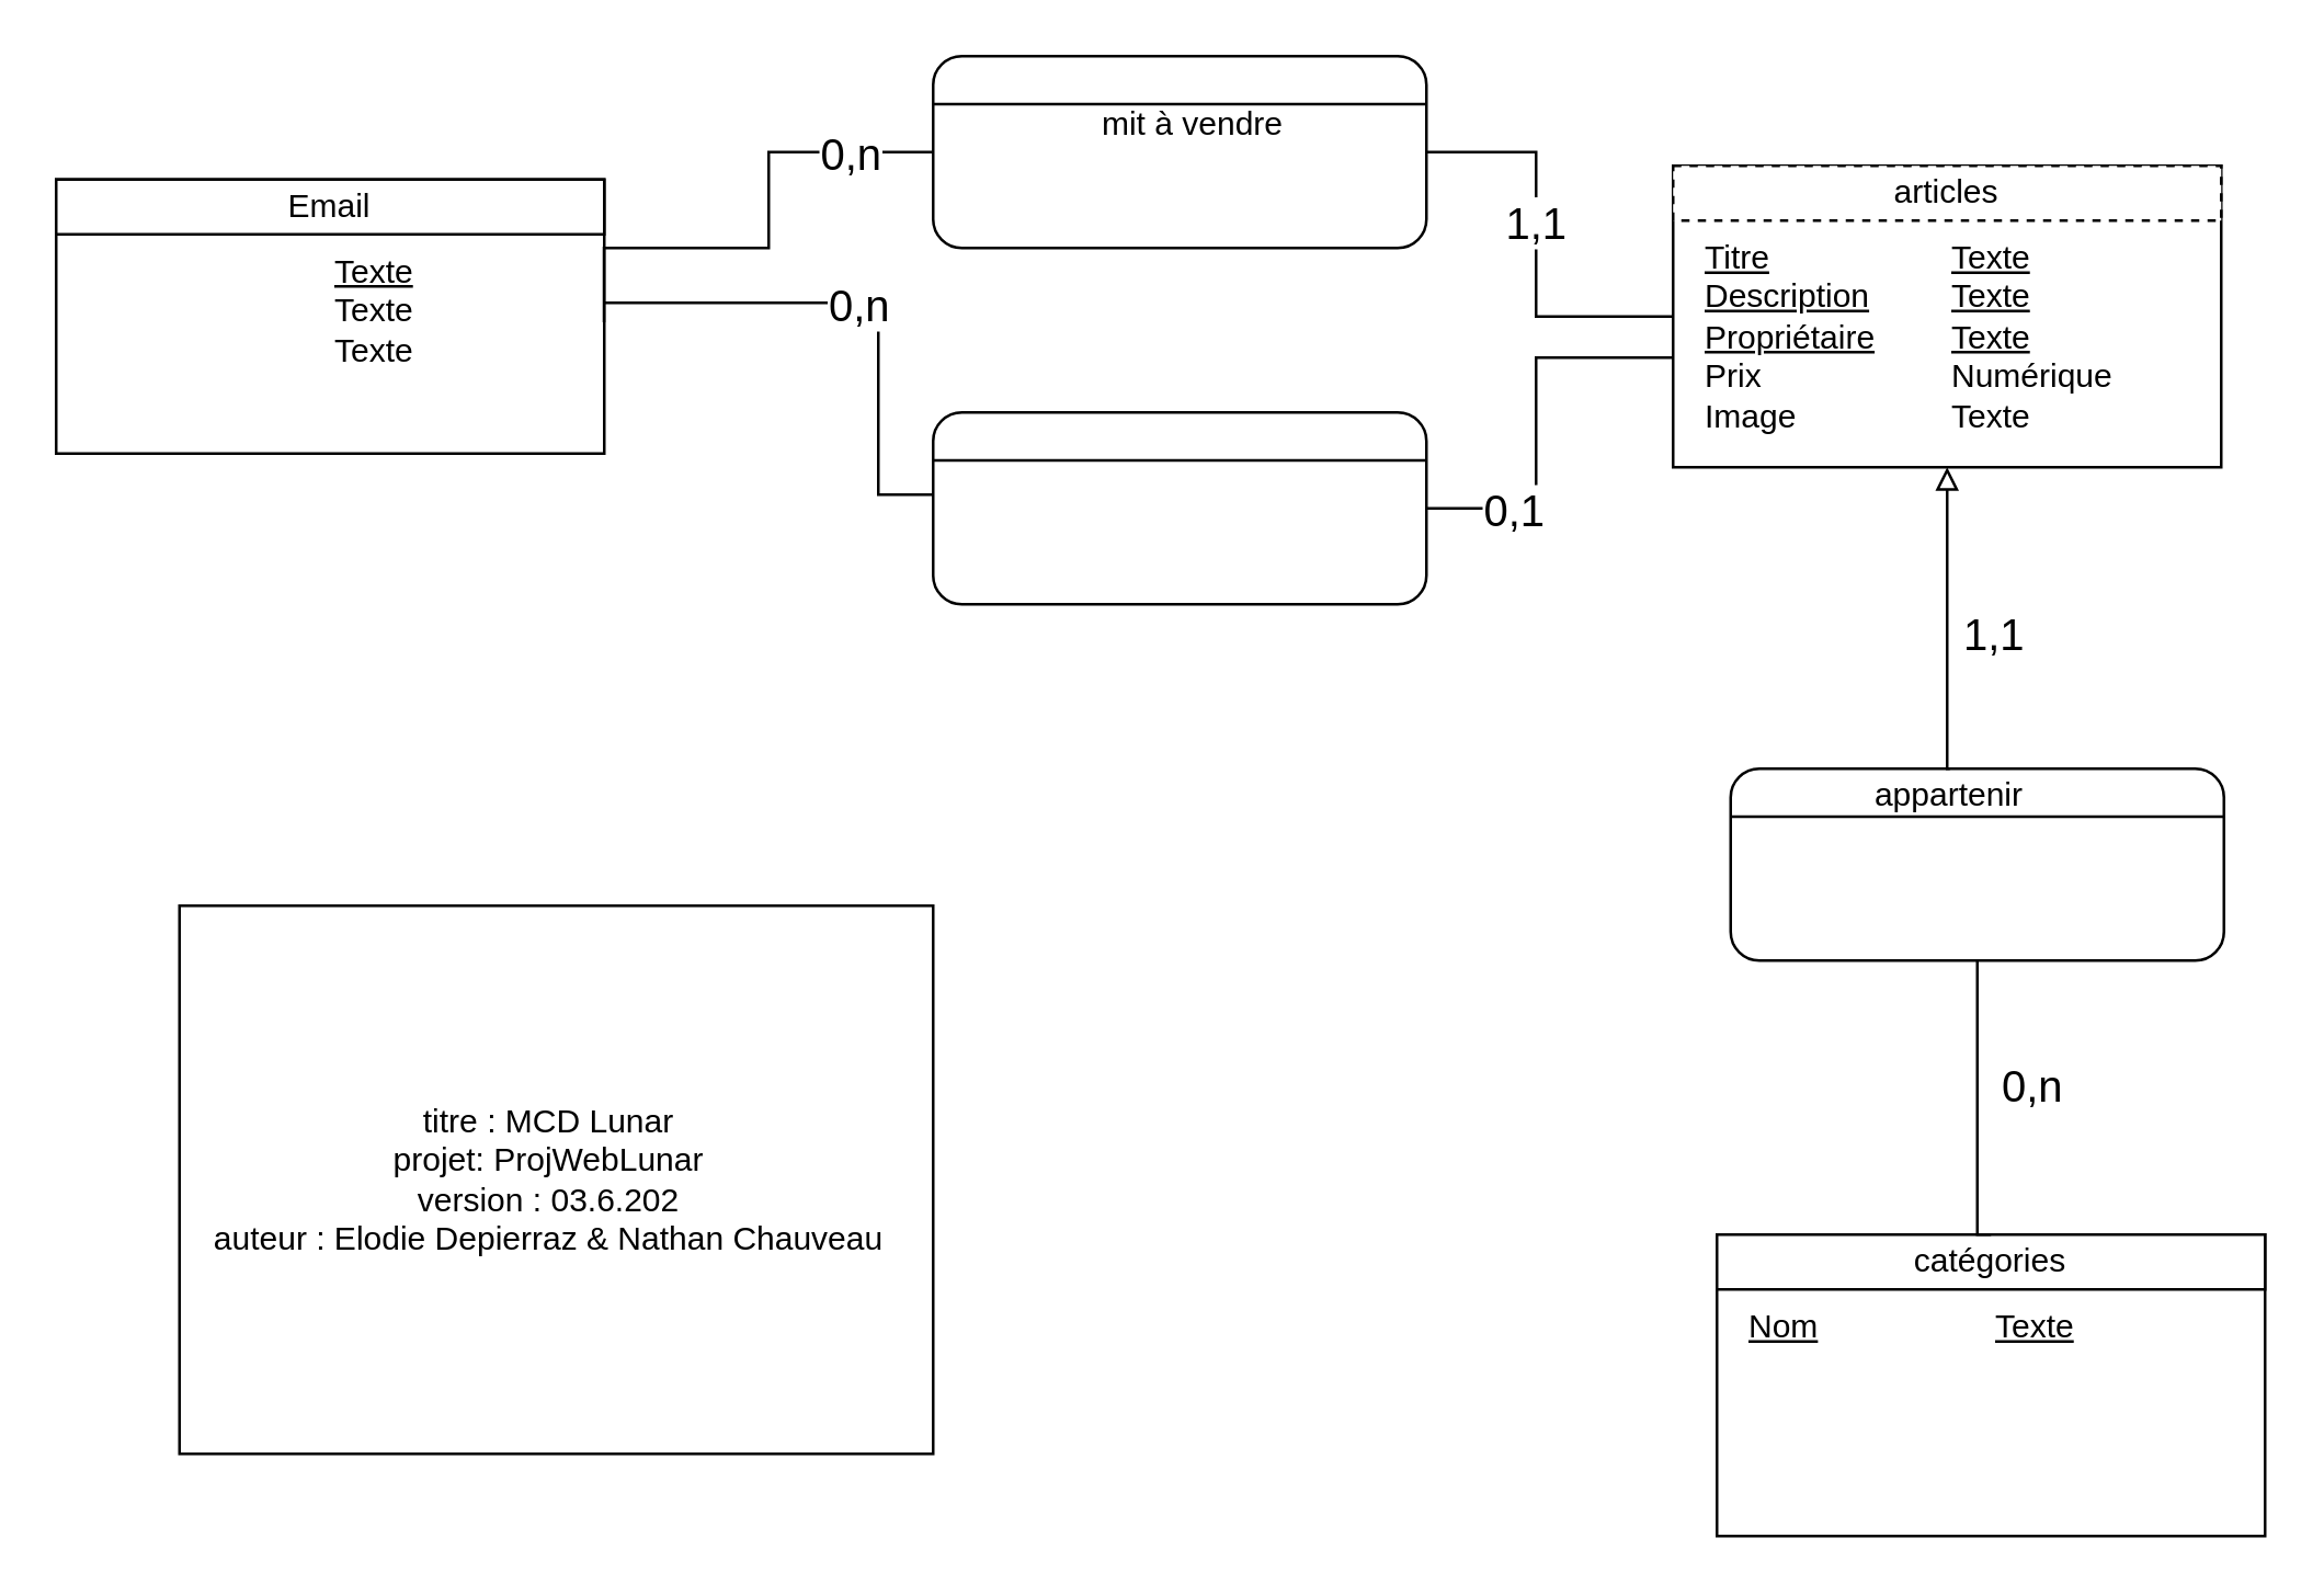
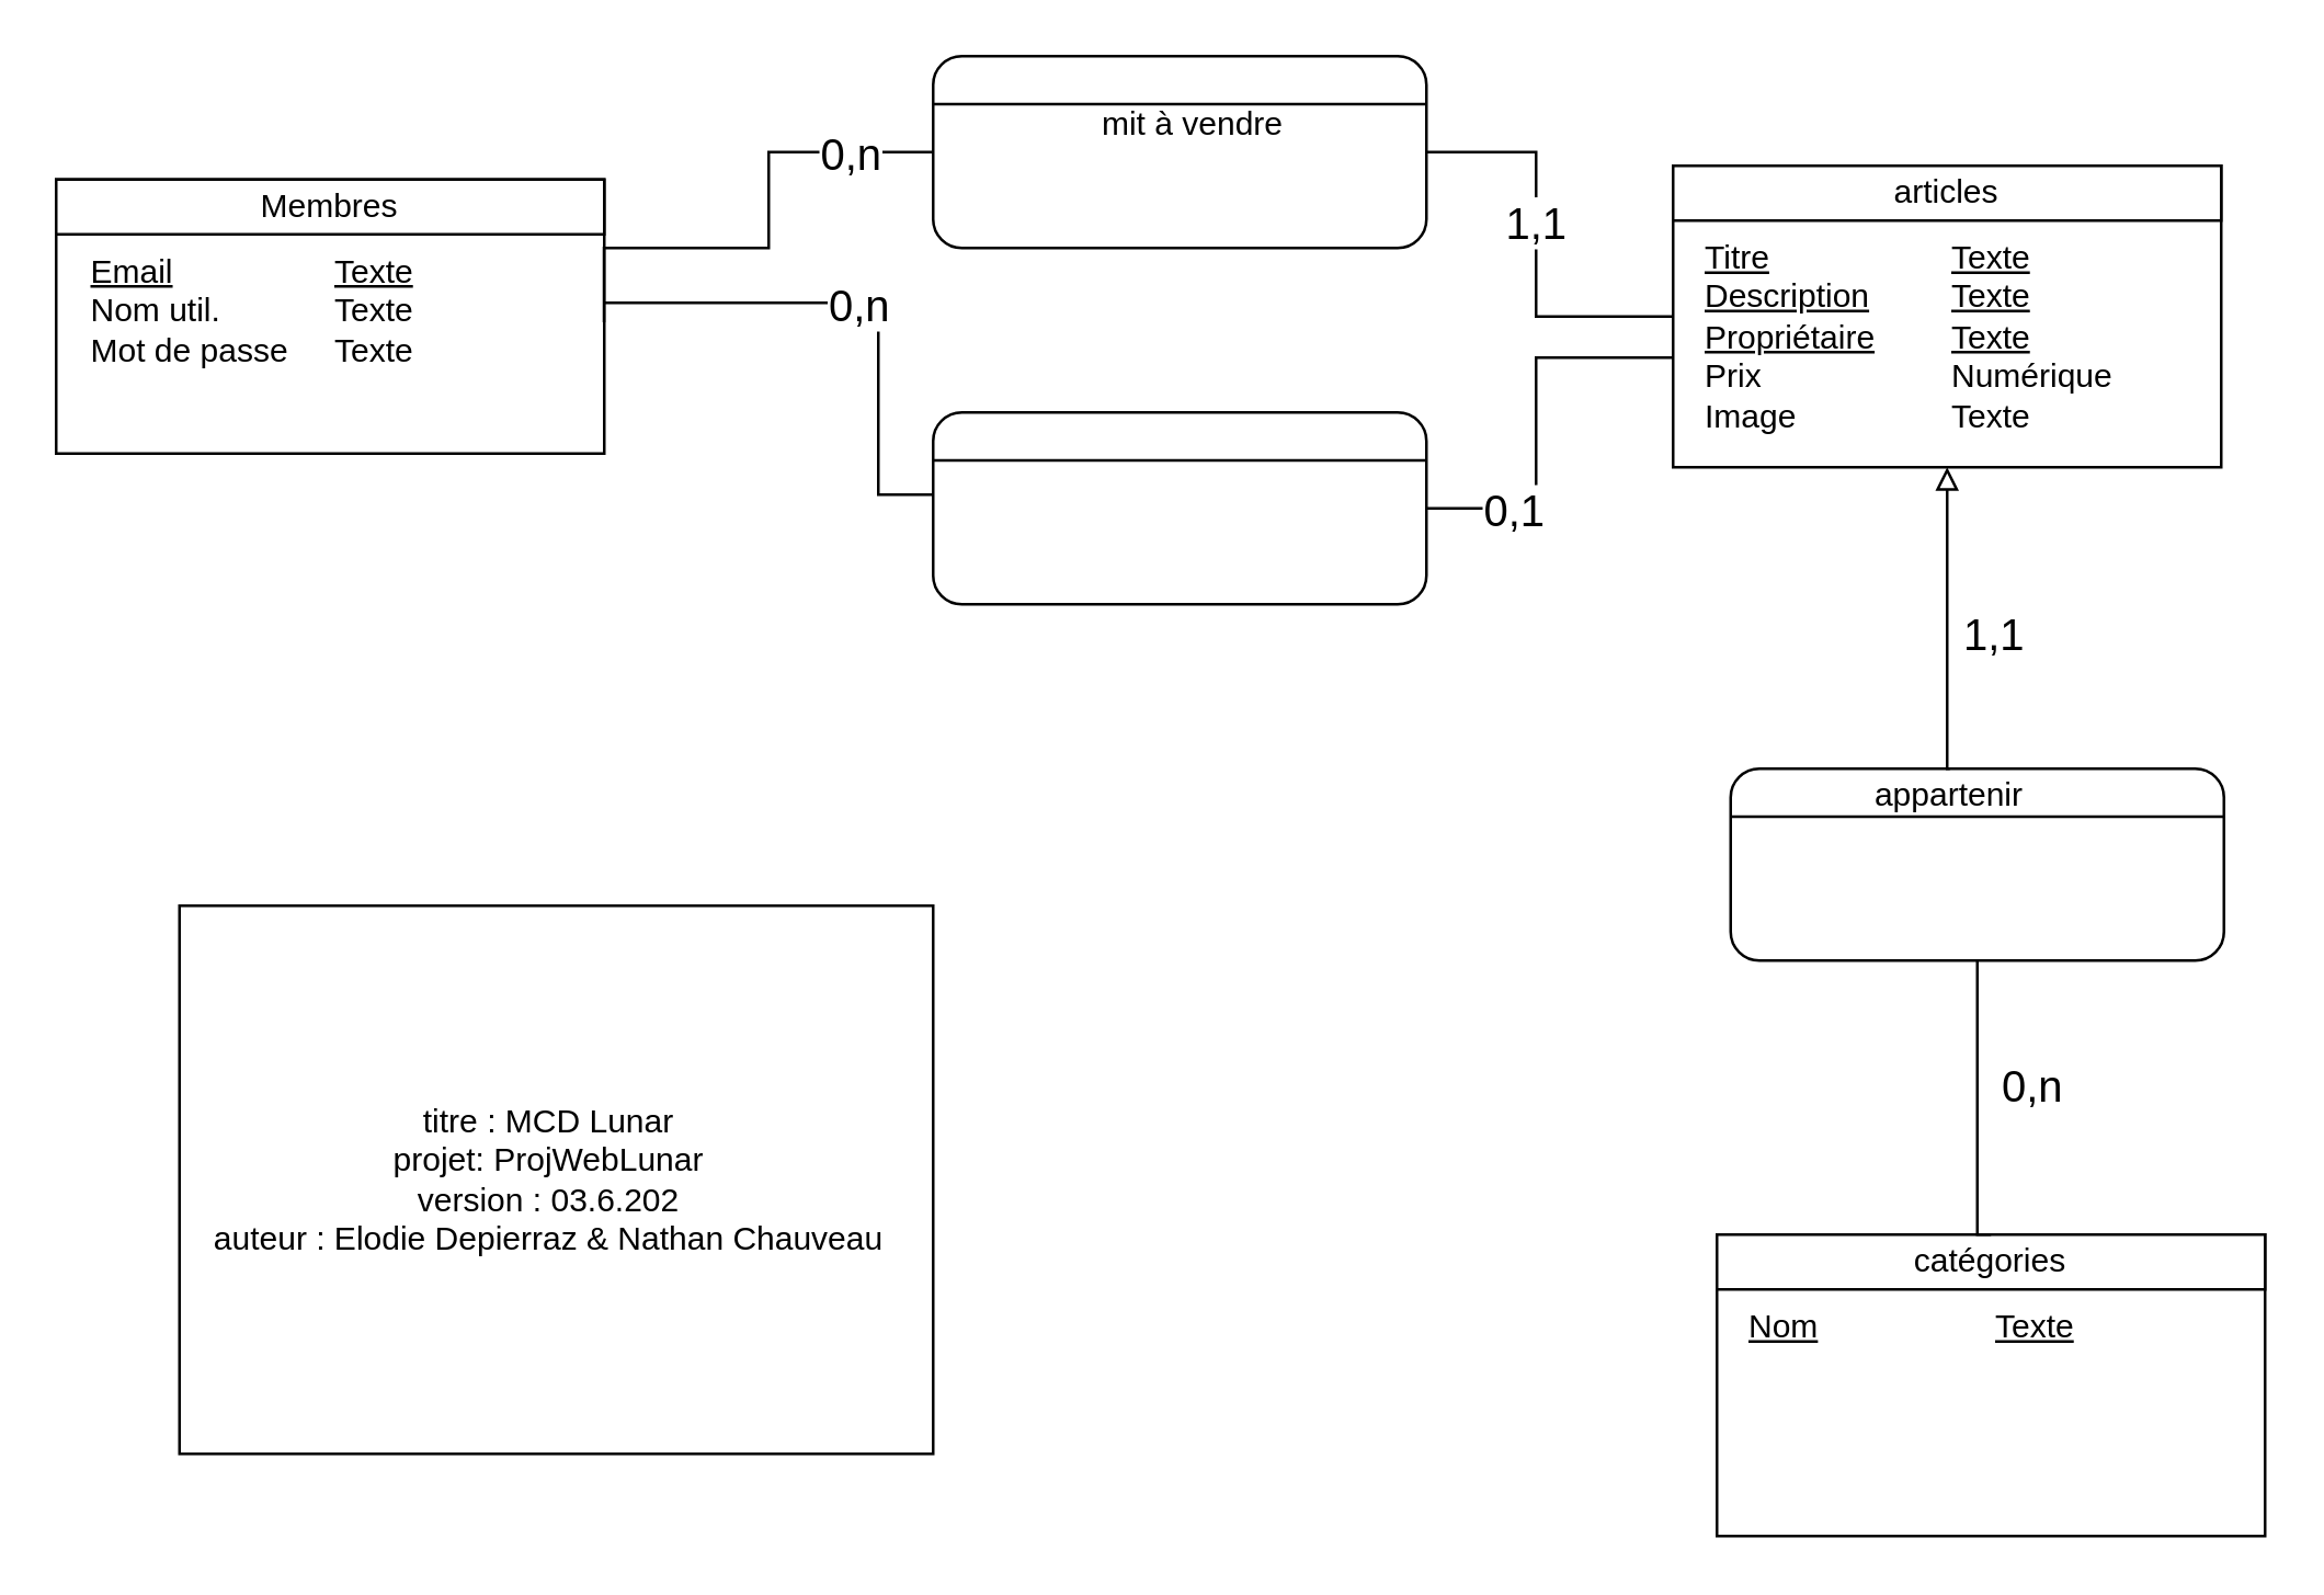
  <mxCell id="0" />
  <mxCell id="1" parent="0" />
  <mxCell id="2" value="&lt;div style=&quot;box-sizing: border-box ; width: 100% ; padding: 2px&quot;&gt;&lt;br&gt;&lt;/div&gt;" style="verticalAlign=top;align=center;overflow=fill;html=1;rounded=0;shadow=0;comic=0;labelBackgroundColor=none;strokeColor=#000000;strokeWidth=1;fillColor=#ffffff;fontFamily=Verdana;fontSize=12;fontColor=#000000;" parent="1" vertex="1"><mxGeometry x="20" y="65" width="200" height="100" as="geometry" /></mxCell>
  <mxCell id="3" value="&lt;div style=&quot;box-sizing: border-box ; width: 100% ; padding: 2px&quot;&gt;&lt;br&gt;&lt;/div&gt;" style="verticalAlign=top;align=center;overflow=fill;html=1;rounded=1;shadow=0;comic=0;labelBackgroundColor=none;strokeColor=#000000;strokeWidth=1;fillColor=#ffffff;fontFamily=Verdana;fontSize=12;fontColor=#000000;" parent="1" vertex="1"><mxGeometry x="340" y="150" width="180" height="70" as="geometry" /></mxCell>
  <mxCell id="4" value="" style="edgeStyle=orthogonalEdgeStyle;rounded=0;orthogonalLoop=1;jettySize=auto;html=1;startArrow=none;startFill=0;endArrow=none;endFill=0;" parent="1" source="6" target="3" edge="1"><mxGeometry relative="1" as="geometry"><Array as="points"><mxPoint x="560" y="130" /><mxPoint x="560" y="185" /></Array></mxGeometry></mxCell>
  <mxCell id="5" value="0,1" style="text;html=1;resizable=0;points=[];align=center;verticalAlign=middle;labelBackgroundColor=#ffffff;fontSize=16;" parent="4" vertex="1" connectable="0"><mxGeometry x="-0.646" relative="1" as="geometry"><mxPoint x="-33" y="55" as="offset" /></mxGeometry></mxCell>
  <mxCell id="6" value="&lt;div style=&quot;box-sizing: border-box ; width: 100% ; padding: 2px&quot;&gt;&lt;br&gt;&lt;/div&gt;" style="verticalAlign=top;align=center;overflow=fill;html=1;rounded=0;shadow=0;comic=0;labelBackgroundColor=none;strokeColor=#000000;strokeWidth=1;fillColor=#ffffff;fontFamily=Verdana;fontSize=12;fontColor=#000000;" parent="1" vertex="1"><mxGeometry x="610" y="60" width="200" height="110" as="geometry" /></mxCell>
- <mxCell id="7" value="Email" style="rounded=0;whiteSpace=wrap;html=1;" parent="1" vertex="1"><mxGeometry x="20" y="65" width="200" height="20" as="geometry" /></mxCell>
- <mxCell id="8" value="articles" style="rounded=0;whiteSpace=wrap;html=1;dashed=1;" parent="1" vertex="1"><mxGeometry x="610" y="60" width="200" height="20" as="geometry" /></mxCell>
+ <mxCell id="7" value="Membres" style="rounded=0;whiteSpace=wrap;html=1;" parent="1" vertex="1"><mxGeometry x="20" y="65" width="200" height="20" as="geometry" /></mxCell>
+ <mxCell id="8" value="articles" style="rounded=0;whiteSpace=wrap;html=1;" parent="1" vertex="1"><mxGeometry x="610" y="60" width="200" height="20" as="geometry" /></mxCell>
+ <mxCell id="9" value="&lt;u&gt;Email&lt;/u&gt;&lt;br&gt;Nom util.&lt;br&gt;Mot de passe" style="text;html=1;strokeColor=none;fillColor=none;align=left;verticalAlign=top;whiteSpace=wrap;rounded=0;" parent="1" vertex="1"><mxGeometry x="31" y="85" width="89" height="80" as="geometry" /></mxCell>
  <mxCell id="10" value="&lt;u&gt;Texte&lt;/u&gt;&lt;br&gt;Texte&lt;br&gt;Texte" style="text;html=1;strokeColor=none;fillColor=none;align=left;verticalAlign=top;whiteSpace=wrap;rounded=0;" parent="1" vertex="1"><mxGeometry x="120" y="85" width="100" height="80" as="geometry" /></mxCell>
  <mxCell id="11" value="&lt;u&gt;Titre&lt;/u&gt;&lt;br&gt;&lt;u&gt;Description&lt;br&gt;Propriétaire&lt;/u&gt;&lt;br&gt;Prix&lt;br&gt;Image" style="text;html=1;strokeColor=none;fillColor=none;align=left;verticalAlign=top;whiteSpace=wrap;rounded=0;" parent="1" vertex="1"><mxGeometry x="620" y="80" width="90" height="90" as="geometry" /></mxCell>
  <mxCell id="12" value="&lt;u&gt;Texte&lt;/u&gt;&lt;br&gt;&lt;u&gt;Texte&lt;br&gt;Texte&lt;br&gt;&lt;/u&gt;Numérique&lt;br&gt;Texte" style="text;html=1;strokeColor=none;fillColor=none;align=left;verticalAlign=top;whiteSpace=wrap;rounded=0;" parent="1" vertex="1"><mxGeometry x="710" y="80" width="100" height="90" as="geometry" /></mxCell>
  <mxCell id="13" value="" style="endArrow=none;html=1;entryX=1;entryY=0.25;entryDx=0;entryDy=0;exitX=0;exitY=0.25;exitDx=0;exitDy=0;" parent="1" source="3" target="3" edge="1"><mxGeometry width="50" height="50" relative="1" as="geometry"><mxPoint x="20" y="130" as="sourcePoint" /><mxPoint x="70" y="80" as="targetPoint" /></mxGeometry></mxCell>
  <mxCell id="14" value="&lt;div style=&quot;box-sizing: border-box ; width: 100% ; padding: 2px&quot;&gt;&lt;br&gt;&lt;/div&gt;" style="verticalAlign=top;align=center;overflow=fill;html=1;rounded=0;shadow=0;comic=0;labelBackgroundColor=none;strokeColor=#000000;strokeWidth=1;fillColor=#ffffff;fontFamily=Verdana;fontSize=12;fontColor=#000000;" parent="1" vertex="1"><mxGeometry x="626" y="450" width="200" height="110" as="geometry" /></mxCell>
  <mxCell id="15" value="catégories" style="rounded=0;whiteSpace=wrap;html=1;" parent="1" vertex="1"><mxGeometry x="626" y="450" width="200" height="20" as="geometry" /></mxCell>
  <mxCell id="16" value="&lt;u&gt;Nom&lt;/u&gt;" style="text;html=1;strokeColor=none;fillColor=none;align=left;verticalAlign=top;whiteSpace=wrap;rounded=0;" parent="1" vertex="1"><mxGeometry x="636" y="470" width="90" height="90" as="geometry" /></mxCell>
  <mxCell id="17" value="&lt;u&gt;Texte&lt;/u&gt;" style="text;html=1;strokeColor=none;fillColor=none;align=left;verticalAlign=top;whiteSpace=wrap;rounded=0;" parent="1" vertex="1"><mxGeometry x="726" y="470" width="100" height="90" as="geometry" /></mxCell>
  <mxCell id="18" value="&lt;div style=&quot;box-sizing: border-box ; width: 100% ; padding: 2px&quot;&gt;&lt;br&gt;&lt;/div&gt;" style="verticalAlign=top;align=center;overflow=fill;html=1;rounded=1;shadow=0;comic=0;labelBackgroundColor=none;strokeColor=#000000;strokeWidth=1;fillColor=#ffffff;fontFamily=Verdana;fontSize=12;fontColor=#000000;" parent="1" vertex="1"><mxGeometry x="631" y="280" width="180" height="70" as="geometry" /></mxCell>
  <mxCell id="19" value="" style="endArrow=none;html=1;entryX=1;entryY=0.25;entryDx=0;entryDy=0;exitX=0;exitY=0.25;exitDx=0;exitDy=0;" parent="1" source="18" target="18" edge="1"><mxGeometry width="50" height="50" relative="1" as="geometry"><mxPoint x="311" y="260" as="sourcePoint" /><mxPoint x="361" y="210" as="targetPoint" /></mxGeometry></mxCell>
  <mxCell id="20" value="appartenir" style="text;html=1;strokeColor=none;fillColor=none;align=center;verticalAlign=middle;whiteSpace=wrap;rounded=0;" parent="1" vertex="1"><mxGeometry x="651" y="280" width="120" height="20" as="geometry" /></mxCell>
  <mxCell id="21" style="edgeStyle=orthogonalEdgeStyle;html=1;labelBackgroundColor=none;startArrow=none;endArrow=none;fontFamily=Verdana;fontSize=12;align=left;exitX=0;exitY=1;exitDx=0;exitDy=0;entryX=0.5;entryY=0;entryDx=0;entryDy=0;startFill=0;endFill=0;rounded=0;" parent="1" target="15" edge="1"><mxGeometry relative="1" as="geometry"><mxPoint x="650" y="394" as="targetPoint" /><mxPoint x="721" y="350" as="sourcePoint" /><Array as="points"><mxPoint x="721" y="450" /></Array></mxGeometry></mxCell>
  <mxCell id="22" value="0,n" style="text;html=1;resizable=0;points=[];align=center;verticalAlign=middle;labelBackgroundColor=#ffffff;direction=south;fontSize=16;" parent="21" vertex="1" connectable="0"><mxGeometry x="-0.77" y="-1" relative="1" as="geometry"><mxPoint x="20" y="33" as="offset" /></mxGeometry></mxCell>
  <mxCell id="23" style="edgeStyle=orthogonalEdgeStyle;html=1;labelBackgroundColor=none;startArrow=none;endArrow=block;fontFamily=Verdana;fontSize=12;align=left;exitX=0.5;exitY=0;exitDx=0;exitDy=0;entryX=0;entryY=1;entryDx=0;entryDy=0;startFill=0;endFill=0;rounded=0;" parent="1" source="20" target="12" edge="1"><mxGeometry relative="1" as="geometry"><mxPoint x="470" y="310" as="targetPoint" /><mxPoint x="340" y="310" as="sourcePoint" /><Array as="points"><mxPoint x="710" y="280" /></Array></mxGeometry></mxCell>
  <mxCell id="24" value="1,1" style="text;html=1;resizable=0;points=[];align=center;verticalAlign=middle;labelBackgroundColor=#ffffff;direction=south;fontSize=16;" parent="23" vertex="1" connectable="0"><mxGeometry x="-0.77" y="-1" relative="1" as="geometry"><mxPoint x="15" y="-38" as="offset" /></mxGeometry></mxCell>
  <mxCell id="25" value="&lt;div style=&quot;box-sizing: border-box ; width: 100% ; padding: 2px&quot;&gt;&lt;br&gt;&lt;/div&gt;" style="verticalAlign=top;align=center;overflow=fill;html=1;rounded=1;shadow=0;comic=0;labelBackgroundColor=none;strokeColor=#000000;strokeWidth=1;fillColor=#ffffff;fontFamily=Verdana;fontSize=12;fontColor=#000000;" parent="1" vertex="1"><mxGeometry x="340" y="20" width="180" height="70" as="geometry" /></mxCell>
  <mxCell id="26" value="" style="endArrow=none;html=1;entryX=1;entryY=0.25;entryDx=0;entryDy=0;exitX=0;exitY=0.25;exitDx=0;exitDy=0;" parent="1" source="25" target="25" edge="1"><mxGeometry width="50" height="50" relative="1" as="geometry"><mxPoint x="40" y="140" as="sourcePoint" /><mxPoint x="90" y="90" as="targetPoint" /></mxGeometry></mxCell>
  <mxCell id="27" value="mit à vendre" style="text;html=1;strokeColor=none;fillColor=none;align=center;verticalAlign=middle;whiteSpace=wrap;rounded=0;" parent="1" vertex="1"><mxGeometry x="375" y="35" width="120" height="20" as="geometry" /></mxCell>
  <mxCell id="28" style="edgeStyle=orthogonalEdgeStyle;html=1;labelBackgroundColor=none;startArrow=none;endArrow=none;fontFamily=Verdana;fontSize=12;align=left;exitX=0.999;exitY=0.401;exitDx=0;exitDy=0;entryX=0;entryY=0.5;entryDx=0;entryDy=0;startFill=0;endFill=0;rounded=0;exitPerimeter=0;" parent="1" source="10" target="25" edge="1"><mxGeometry relative="1" as="geometry"><mxPoint x="360" y="195" as="targetPoint" /><mxPoint x="230" y="125" as="sourcePoint" /><Array as="points"><mxPoint x="220" y="90" /><mxPoint x="280" y="90" /><mxPoint x="280" y="55" /></Array></mxGeometry></mxCell>
  <mxCell id="29" value="0,n" style="text;html=1;resizable=0;points=[];align=center;verticalAlign=middle;labelBackgroundColor=#ffffff;direction=south;fontSize=16;" parent="28" vertex="1" connectable="0"><mxGeometry x="-0.77" y="-1" relative="1" as="geometry"><mxPoint x="89" y="-41" as="offset" /></mxGeometry></mxCell>
  <mxCell id="30" value="" style="edgeStyle=orthogonalEdgeStyle;rounded=0;orthogonalLoop=1;jettySize=auto;html=1;startArrow=none;startFill=0;endArrow=none;endFill=0;exitX=1;exitY=0.5;exitDx=0;exitDy=0;entryX=0;entryY=0.5;entryDx=0;entryDy=0;" parent="1" source="25" target="6" edge="1"><mxGeometry relative="1" as="geometry"><mxPoint x="620" y="125.059" as="sourcePoint" /><mxPoint x="560" y="115" as="targetPoint" /><Array as="points"><mxPoint x="560" y="55" /><mxPoint x="560" y="115" /></Array></mxGeometry></mxCell>
  <mxCell id="31" value="1,1" style="text;html=1;resizable=0;points=[];align=center;verticalAlign=middle;labelBackgroundColor=#ffffff;fontSize=16;" parent="30" vertex="1" connectable="0"><mxGeometry x="-0.646" relative="1" as="geometry"><mxPoint x="12" y="25" as="offset" /></mxGeometry></mxCell>
  <mxCell id="32" value="" style="rounded=0;whiteSpace=wrap;html=1;" parent="1" vertex="1"><mxGeometry x="65" y="330" width="275" height="200" as="geometry" /></mxCell>
  <mxCell id="33" value="titre : MCD Lunar&lt;br&gt;projet: ProjWebLunar&lt;br&gt;version : 03.6.202&lt;br&gt;auteur : Elodie Depierraz &amp;amp; Nathan Chauveau" style="text;html=1;strokeColor=none;fillColor=none;align=center;verticalAlign=middle;whiteSpace=wrap;rounded=0;" parent="1" vertex="1"><mxGeometry x="65" y="330" width="270" height="200" as="geometry" /></mxCell>
  <mxCell id="34" value="" style="endArrow=none;html=1;rounded=0;entryX=0;entryY=0.429;entryDx=0;entryDy=0;entryPerimeter=0;" parent="1" target="3" edge="1"><mxGeometry width="50" height="50" relative="1" as="geometry"><mxPoint x="220" y="110" as="sourcePoint" /><mxPoint x="320" y="190" as="targetPoint" /><Array as="points"><mxPoint x="320" y="110" /><mxPoint x="320" y="180" /></Array></mxGeometry></mxCell>
  <mxCell id="35" value="0,n" style="text;html=1;resizable=0;points=[];align=center;verticalAlign=middle;labelBackgroundColor=#ffffff;direction=south;fontSize=16;" parent="1" vertex="1" connectable="0"><mxGeometry x="319.995" y="75.005" as="geometry"><mxPoint x="-7" y="35" as="offset" /></mxGeometry></mxCell>
